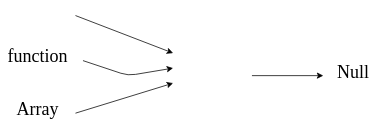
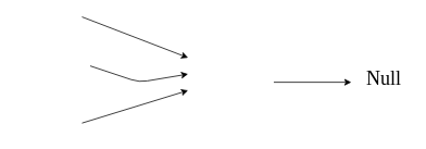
  <mxCell id="0" />
  <mxCell id="1" parent="0" />
- <mxCell id="2" value="function" style="text;strokeColor=none;align=center;fillColor=none;html=1;verticalAlign=middle;whiteSpace=wrap;rounded=0;fontFamily=Comic Sans MS;fontSize=24;" vertex="1" parent="1"><mxGeometry x="20" y="60" width="60" height="30" as="geometry" /></mxCell>
- <mxCell id="3" value="Array" style="text;strokeColor=none;align=center;fillColor=none;html=1;verticalAlign=middle;whiteSpace=wrap;rounded=0;fontFamily=Comic Sans MS;fontSize=24;" vertex="1" parent="1"><mxGeometry x="20" y="130" width="60" height="30" as="geometry" /></mxCell>
  <mxCell id="4" value="" style="edgeStyle=none;orthogonalLoop=1;jettySize=auto;html=1;fontFamily=Comic Sans MS;fontSize=24;" edge="1" parent="1"><mxGeometry width="100" relative="1" as="geometry"><mxPoint x="100" y="20" as="sourcePoint" /><mxPoint x="230" y="70" as="targetPoint" /><Array as="points" /></mxGeometry></mxCell>
  <mxCell id="5" value="" style="edgeStyle=none;orthogonalLoop=1;jettySize=auto;html=1;fontFamily=Comic Sans MS;fontSize=24;" edge="1" parent="1"><mxGeometry width="100" relative="1" as="geometry"><mxPoint x="110" y="80" as="sourcePoint" /><mxPoint x="230" y="90" as="targetPoint" /><Array as="points"><mxPoint x="170" y="100" /></Array></mxGeometry></mxCell>
  <mxCell id="6" value="" style="edgeStyle=none;orthogonalLoop=1;jettySize=auto;html=1;fontFamily=Comic Sans MS;fontSize=24;" edge="1" parent="1"><mxGeometry width="100" relative="1" as="geometry"><mxPoint x="100" y="150" as="sourcePoint" /><mxPoint x="230" y="110" as="targetPoint" /><Array as="points" /></mxGeometry></mxCell>
  <mxCell id="7" value="" style="edgeStyle=none;orthogonalLoop=1;jettySize=auto;html=1;fontFamily=Comic Sans MS;fontSize=24;" edge="1" parent="1"><mxGeometry width="100" relative="1" as="geometry"><mxPoint x="335" y="100" as="sourcePoint" /><mxPoint x="430" y="100" as="targetPoint" /><Array as="points" /></mxGeometry></mxCell>
  <mxCell id="8" value="Null" style="text;strokeColor=none;align=center;fillColor=none;html=1;verticalAlign=middle;whiteSpace=wrap;rounded=0;fontFamily=Comic Sans MS;fontSize=24;" vertex="1" parent="1"><mxGeometry x="440" y="80" width="60" height="30" as="geometry" /></mxCell>
